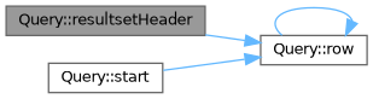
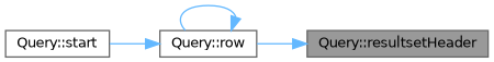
  digraph {
    rankdir=RL
    node [color=grey40 fillcolor=white fontname=Helvetica fontsize=10 shape=box style=filled]
    edge [color=steelblue1 dir=back fontname=Helvetica fontsize=10 labelfontname=Helvetica labelfontsize=10 style=solid]
    n1 [color=gray40 fillcolor=grey60 fontcolor=black height=0.2 label="Query::resultsetHeader" width=0.4]
    n2 [height=0.2 label="Query::row" width=0.4]
    n3 [height=0.2 label="Query::start" width=0.4]
-   n2 -> n1
+   n1 -> n2
    n2 -> n2
    n2 -> n3
  }
